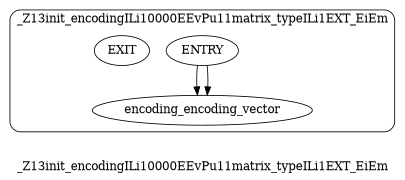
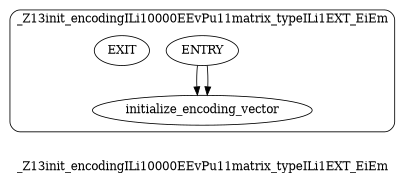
  digraph {
    compound=true
    label=_Z13init_encodingILi10000EEvPu11matrix_typeILi1EXT_EiEm
    style=rounded
    n1 [label=ENTRY]
-   initialize_encoding_vector [label=encoding_encoding_vector]
+   initialize_encoding_vector
    n3 [label=EXIT]
    subgraph cluster_1 {
      n1
      initialize_encoding_vector
      n3
    }
    n1 -> initialize_encoding_vector
    n1 -> initialize_encoding_vector
  }
